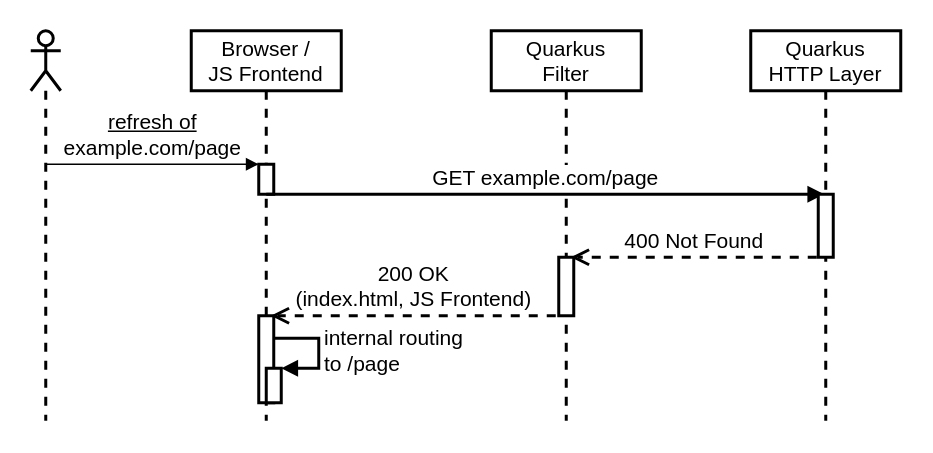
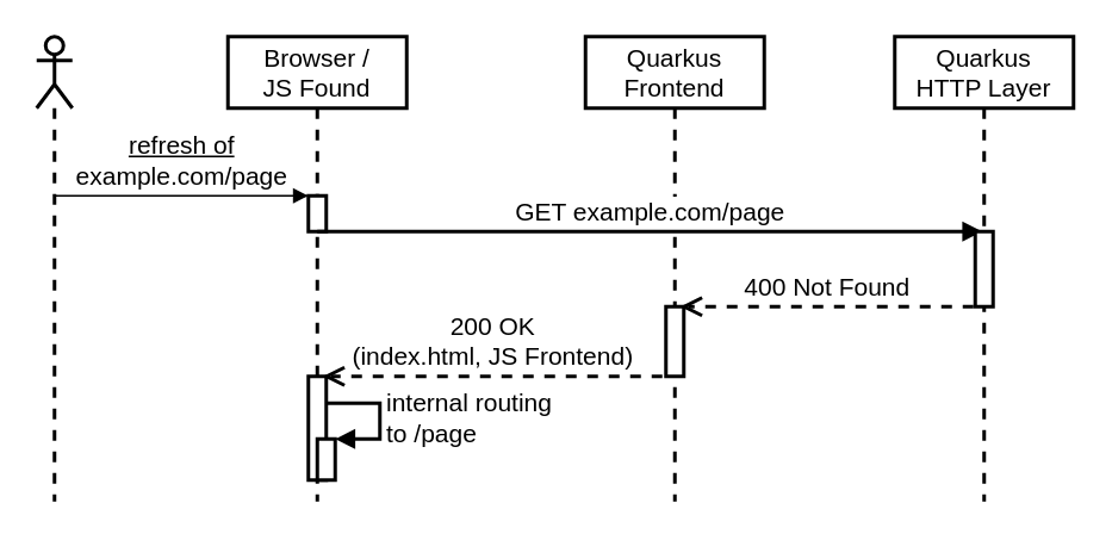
  <mxCell id="0" />
  <mxCell id="1" parent="0" />
- <mxCell id="2" value="Browser / &lt;br&gt;JS Frontend" style="shape=umlLifeline;perimeter=lifelinePerimeter;whiteSpace=wrap;html=1;container=1;collapsible=0;recursiveResize=0;outlineConnect=0;fontSize=14;strokeWidth=2;" parent="1" vertex="1"><mxGeometry x="127" y="20" width="100" height="260" as="geometry" /></mxCell>
+ <mxCell id="2" value="Browser / &lt;br&gt;JS Found" style="shape=umlLifeline;perimeter=lifelinePerimeter;whiteSpace=wrap;html=1;container=1;collapsible=0;recursiveResize=0;outlineConnect=0;fontSize=14;strokeWidth=2;" parent="1" vertex="1"><mxGeometry x="127" y="20" width="100" height="260" as="geometry" /></mxCell>
  <mxCell id="3" value="internal&amp;nbsp;routing&lt;br&gt;to /page" style="edgeStyle=orthogonalEdgeStyle;html=1;align=left;spacingLeft=2;endArrow=block;rounded=0;entryX=1;entryY=0;fontSize=14;labelBackgroundColor=none;strokeWidth=2;" parent="2" edge="1"><mxGeometry relative="1" as="geometry"><mxPoint x="55" y="205" as="sourcePoint" /><Array as="points"><mxPoint x="85" y="205" /></Array><mxPoint x="60" y="225" as="targetPoint" /></mxGeometry></mxCell>
  <mxCell id="4" value="" style="html=1;points=[];perimeter=orthogonalPerimeter;fontSize=14;strokeWidth=2;" parent="2" vertex="1"><mxGeometry x="45" y="190" width="10" height="58" as="geometry" /></mxCell>
  <mxCell id="5" value="" style="html=1;points=[];perimeter=orthogonalPerimeter;fontSize=14;strokeWidth=2;" parent="2" vertex="1"><mxGeometry x="50" y="225" width="10" height="23" as="geometry" /></mxCell>
- <mxCell id="6" value="Quarkus&lt;br&gt;Filter" style="shape=umlLifeline;perimeter=lifelinePerimeter;whiteSpace=wrap;html=1;container=1;collapsible=0;recursiveResize=0;outlineConnect=0;fontSize=14;strokeWidth=2;" parent="1" vertex="1"><mxGeometry x="327" y="20" width="100" height="260" as="geometry" /></mxCell>
+ <mxCell id="6" value="Quarkus&lt;br&gt;Frontend" style="shape=umlLifeline;perimeter=lifelinePerimeter;whiteSpace=wrap;html=1;container=1;collapsible=0;recursiveResize=0;outlineConnect=0;fontSize=14;strokeWidth=2;" parent="1" vertex="1"><mxGeometry x="327" y="20" width="100" height="260" as="geometry" /></mxCell>
  <mxCell id="7" value="" style="html=1;points=[];perimeter=orthogonalPerimeter;fontSize=14;strokeWidth=2;" vertex="1" parent="6"><mxGeometry x="45" y="151" width="10" height="39" as="geometry" /></mxCell>
  <mxCell id="8" value="" style="shape=umlLifeline;participant=umlActor;perimeter=lifelinePerimeter;whiteSpace=wrap;html=1;container=1;collapsible=0;recursiveResize=0;verticalAlign=top;spacingTop=36;outlineConnect=0;fontSize=14;strokeWidth=2;" parent="1" vertex="1"><mxGeometry x="20" y="20" width="20" height="260" as="geometry" /></mxCell>
  <mxCell id="9" value="" style="html=1;points=[];perimeter=orthogonalPerimeter;fontSize=14;strokeWidth=2;" parent="1" vertex="1"><mxGeometry x="172" y="109" width="10" height="20" as="geometry" /></mxCell>
  <mxCell id="10" value="&lt;u&gt;refresh of&lt;/u&gt;&lt;br&gt;example.com/page" style="html=1;verticalAlign=bottom;endArrow=block;fontSize=14;entryX=0;entryY=0;entryDx=0;entryDy=0;entryPerimeter=0;labelBackgroundColor=none;" parent="1" target="9" edge="1"><mxGeometry relative="1" as="geometry"><mxPoint x="30" y="109" as="sourcePoint" /><mxPoint x="167" y="109" as="targetPoint" /></mxGeometry></mxCell>
  <mxCell id="11" value="GET example.com/page" style="html=1;verticalAlign=bottom;endArrow=block;fontSize=14;exitX=0.5;exitY=1;exitDx=0;exitDy=0;exitPerimeter=0;labelBackgroundColor=default;strokeWidth=2;" parent="1" source="9" target="13" edge="1"><mxGeometry relative="1" as="geometry"><mxPoint x="187" y="129" as="sourcePoint" /><mxPoint x="317" y="129" as="targetPoint" /></mxGeometry></mxCell>
  <mxCell id="12" value="400 Not Found" style="html=1;verticalAlign=bottom;endArrow=open;dashed=1;endSize=8;exitX=-0.1;exitY=1;fontSize=14;exitDx=0;exitDy=0;exitPerimeter=0;labelBackgroundColor=none;strokeWidth=2;" parent="1" source="14" edge="1"><mxGeometry relative="1" as="geometry"><mxPoint x="380" y="171" as="targetPoint" /><mxPoint x="337" y="171" as="sourcePoint" /></mxGeometry></mxCell>
  <mxCell id="13" value="Quarkus&lt;br&gt;HTTP Layer" style="shape=umlLifeline;perimeter=lifelinePerimeter;whiteSpace=wrap;html=1;container=1;collapsible=0;recursiveResize=0;outlineConnect=0;fontSize=14;strokeWidth=2;" vertex="1" parent="1"><mxGeometry x="500" y="20" width="100" height="260" as="geometry" /></mxCell>
  <mxCell id="14" value="" style="html=1;points=[];perimeter=orthogonalPerimeter;fontSize=14;strokeWidth=2;" parent="13" vertex="1"><mxGeometry x="45" y="109" width="10" height="42" as="geometry" /></mxCell>
  <mxCell id="15" value="200 OK&lt;br&gt;(index.html,&amp;nbsp;JS Frontend)" style="html=1;verticalAlign=bottom;endArrow=open;dashed=1;endSize=8;fontSize=14;labelBackgroundColor=none;strokeWidth=2;" edge="1" parent="1"><mxGeometry relative="1" as="geometry"><mxPoint x="180" y="210" as="targetPoint" /><mxPoint x="370" y="210" as="sourcePoint" /></mxGeometry></mxCell>
